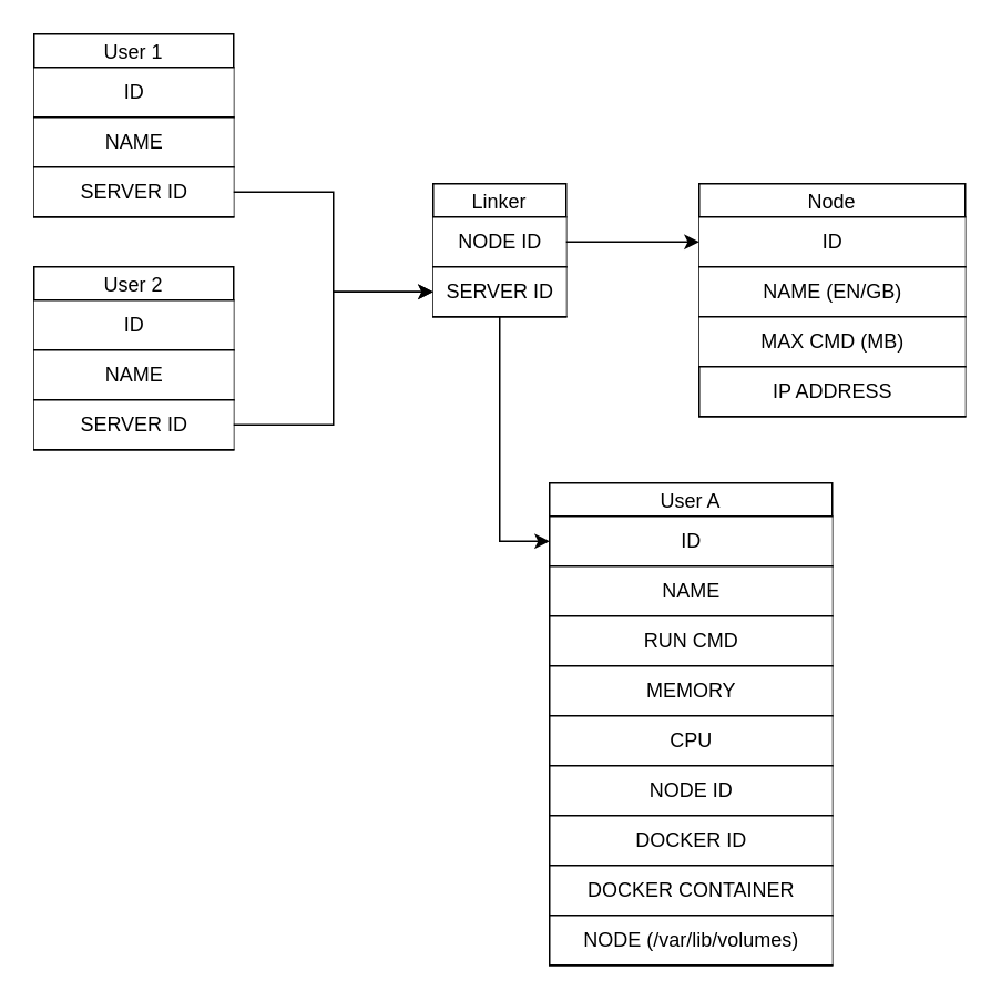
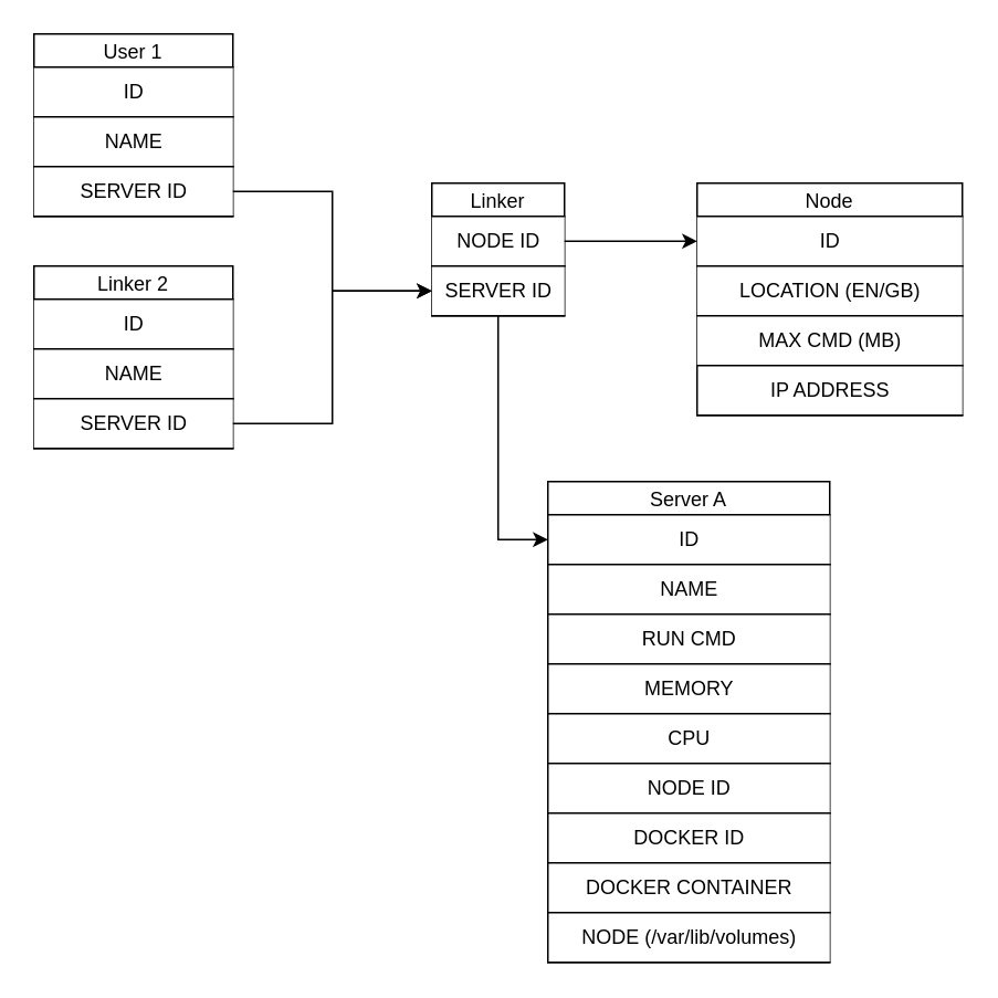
  <mxCell id="0" />
  <mxCell id="1" parent="0" />
- <mxCell id="2" value="User 2" style="swimlane;fontStyle=0;childLayout=stackLayout;horizontal=1;startSize=20;fillColor=#ffffff;horizontalStack=0;resizeParent=1;resizeParentMax=0;resizeLast=0;collapsible=0;marginBottom=0;swimlaneFillColor=#ffffff;" vertex="1" parent="1"><mxGeometry x="20" y="160" width="120" height="110" as="geometry" /></mxCell>
+ <mxCell id="2" value="Linker 2" style="swimlane;fontStyle=0;childLayout=stackLayout;horizontal=1;startSize=20;fillColor=#ffffff;horizontalStack=0;resizeParent=1;resizeParentMax=0;resizeLast=0;collapsible=0;marginBottom=0;swimlaneFillColor=#ffffff;" vertex="1" parent="1"><mxGeometry x="20" y="160" width="120" height="110" as="geometry" /></mxCell>
  <mxCell id="3" value="ID" style="html=1;dashed=0;whitespace=wrap;shape=partialRectangle;right=0;left=0;" vertex="1" parent="2"><mxGeometry y="20" width="120" height="30" as="geometry" /></mxCell>
  <mxCell id="4" value="NAME" style="html=1;dashed=0;whitespace=wrap;shape=partialRectangle;right=0;left=0;" vertex="1" parent="2"><mxGeometry y="50" width="120" height="30" as="geometry" /></mxCell>
  <mxCell id="5" value="SERVER ID" style="html=1;dashed=0;whitespace=wrap;shape=partialRectangle;right=0;left=0;" vertex="1" parent="2"><mxGeometry y="80" width="120" height="30" as="geometry" /></mxCell>
- <mxCell id="6" value="User A" style="swimlane;fontStyle=0;childLayout=stackLayout;horizontal=1;startSize=20;fillColor=#ffffff;horizontalStack=0;resizeParent=1;resizeParentMax=0;resizeLast=0;collapsible=0;marginBottom=0;swimlaneFillColor=#ffffff;" vertex="1" parent="1"><mxGeometry x="330" y="290" width="170" height="290" as="geometry" /></mxCell>
+ <mxCell id="6" value="Server A" style="swimlane;fontStyle=0;childLayout=stackLayout;horizontal=1;startSize=20;fillColor=#ffffff;horizontalStack=0;resizeParent=1;resizeParentMax=0;resizeLast=0;collapsible=0;marginBottom=0;swimlaneFillColor=#ffffff;" vertex="1" parent="1"><mxGeometry x="330" y="290" width="170" height="290" as="geometry" /></mxCell>
  <mxCell id="7" value="ID" style="html=1;dashed=0;whitespace=wrap;shape=partialRectangle;right=0;" vertex="1" parent="6"><mxGeometry y="20" width="170" height="30" as="geometry" /></mxCell>
  <mxCell id="8" value="NAME" style="html=1;dashed=0;whitespace=wrap;shape=partialRectangle;right=0;" vertex="1" parent="6"><mxGeometry y="50" width="170" height="30" as="geometry" /></mxCell>
  <mxCell id="9" value="RUN CMD" style="html=1;dashed=0;whitespace=wrap;shape=partialRectangle;right=0;" vertex="1" parent="6"><mxGeometry y="80" width="170" height="30" as="geometry" /></mxCell>
  <mxCell id="10" value="MEMORY" style="html=1;dashed=0;whitespace=wrap;shape=partialRectangle;right=0;" vertex="1" parent="6"><mxGeometry y="110" width="170" height="30" as="geometry" /></mxCell>
  <mxCell id="11" value="CPU" style="html=1;dashed=0;whitespace=wrap;shape=partialRectangle;right=0;" vertex="1" parent="6"><mxGeometry y="140" width="170" height="30" as="geometry" /></mxCell>
  <mxCell id="12" value="NODE ID" style="html=1;dashed=0;whitespace=wrap;shape=partialRectangle;right=0;" vertex="1" parent="6"><mxGeometry y="170" width="170" height="30" as="geometry" /></mxCell>
  <mxCell id="13" value="DOCKER ID" style="html=1;dashed=0;whitespace=wrap;shape=partialRectangle;right=0;" vertex="1" parent="6"><mxGeometry y="200" width="170" height="30" as="geometry" /></mxCell>
  <mxCell id="14" value="DOCKER CONTAINER" style="html=1;dashed=0;whitespace=wrap;shape=partialRectangle;right=0;" vertex="1" parent="6"><mxGeometry y="230" width="170" height="30" as="geometry" /></mxCell>
  <mxCell id="15" value="NODE (/var/lib/volumes)" style="html=1;dashed=0;whitespace=wrap;shape=partialRectangle;right=0;" vertex="1" parent="6"><mxGeometry y="260" width="170" height="30" as="geometry" /></mxCell>
  <mxCell id="16" value="Linker" style="swimlane;fontStyle=0;childLayout=stackLayout;horizontal=1;startSize=20;fillColor=#ffffff;horizontalStack=0;resizeParent=1;resizeParentMax=0;resizeLast=0;collapsible=0;marginBottom=0;swimlaneFillColor=#ffffff;" vertex="1" parent="1"><mxGeometry x="260" y="110" width="80" height="80" as="geometry" /></mxCell>
  <mxCell id="17" value="NODE ID" style="html=1;dashed=0;whitespace=wrap;shape=partialRectangle;right=0;left=0;" vertex="1" parent="16"><mxGeometry y="20" width="80" height="30" as="geometry" /></mxCell>
  <mxCell id="18" value="SERVER ID" style="html=1;dashed=0;whitespace=wrap;shape=partialRectangle;right=0;left=0;" vertex="1" parent="16"><mxGeometry y="50" width="80" height="30" as="geometry" /></mxCell>
  <mxCell id="19" value="User 1" style="swimlane;fontStyle=0;childLayout=stackLayout;horizontal=1;startSize=20;fillColor=#ffffff;horizontalStack=0;resizeParent=1;resizeParentMax=0;resizeLast=0;collapsible=0;marginBottom=0;swimlaneFillColor=#ffffff;" vertex="1" parent="1"><mxGeometry x="20" y="20" width="120" height="110" as="geometry" /></mxCell>
  <mxCell id="20" value="ID" style="html=1;dashed=0;whitespace=wrap;shape=partialRectangle;right=0;left=0;" vertex="1" parent="19"><mxGeometry y="20" width="120" height="30" as="geometry" /></mxCell>
  <mxCell id="21" value="NAME" style="html=1;dashed=0;whitespace=wrap;shape=partialRectangle;right=0;left=0;" vertex="1" parent="19"><mxGeometry y="50" width="120" height="30" as="geometry" /></mxCell>
  <mxCell id="22" value="SERVER ID" style="html=1;dashed=0;whitespace=wrap;shape=partialRectangle;right=0;left=0;" vertex="1" parent="19"><mxGeometry y="80" width="120" height="30" as="geometry" /></mxCell>
  <mxCell id="23" style="edgeStyle=orthogonalEdgeStyle;rounded=0;orthogonalLoop=1;jettySize=auto;html=1;entryX=0;entryY=0.5;entryDx=0;entryDy=0;" edge="1" parent="1" source="22" target="18"><mxGeometry relative="1" as="geometry" /></mxCell>
  <mxCell id="24" style="edgeStyle=orthogonalEdgeStyle;rounded=0;orthogonalLoop=1;jettySize=auto;html=1;entryX=0;entryY=0.5;entryDx=0;entryDy=0;" edge="1" parent="1" source="5" target="18"><mxGeometry relative="1" as="geometry" /></mxCell>
  <mxCell id="25" value="Node" style="swimlane;fontStyle=0;childLayout=stackLayout;horizontal=1;startSize=20;fillColor=#ffffff;horizontalStack=0;resizeParent=1;resizeParentMax=0;resizeLast=0;collapsible=0;marginBottom=0;swimlaneFillColor=#ffffff;" vertex="1" parent="1"><mxGeometry x="420" y="110" width="160" height="140" as="geometry" /></mxCell>
  <mxCell id="26" value="ID" style="html=1;dashed=0;whitespace=wrap;shape=partialRectangle;right=0;left=0;" vertex="1" parent="25"><mxGeometry y="20" width="160" height="30" as="geometry" /></mxCell>
- <mxCell id="27" value="NAME (EN/GB)" style="html=1;dashed=0;whitespace=wrap;shape=partialRectangle;right=0;left=0;" vertex="1" parent="25"><mxGeometry y="50" width="160" height="30" as="geometry" /></mxCell>
+ <mxCell id="27" value="LOCATION (EN/GB)" style="html=1;dashed=0;whitespace=wrap;shape=partialRectangle;right=0;left=0;" vertex="1" parent="25"><mxGeometry y="50" width="160" height="30" as="geometry" /></mxCell>
  <mxCell id="28" value="MAX CMD (MB)" style="html=1;dashed=0;whitespace=wrap;shape=partialRectangle;right=0;left=0;" vertex="1" parent="25"><mxGeometry y="80" width="160" height="30" as="geometry" /></mxCell>
  <mxCell id="29" value="IP ADDRESS" style="html=1;dashed=0;whitespace=wrap;shape=partialRectangle;right=0;" vertex="1" parent="25"><mxGeometry y="110" width="160" height="30" as="geometry" /></mxCell>
  <mxCell id="30" style="edgeStyle=orthogonalEdgeStyle;rounded=0;orthogonalLoop=1;jettySize=auto;html=1;entryX=0;entryY=0.5;entryDx=0;entryDy=0;exitX=0.5;exitY=1;exitDx=0;exitDy=0;" edge="1" parent="1" source="18" target="7"><mxGeometry relative="1" as="geometry"><Array as="points"><mxPoint x="300" y="325" /></Array></mxGeometry></mxCell>
  <mxCell id="31" style="edgeStyle=orthogonalEdgeStyle;rounded=0;orthogonalLoop=1;jettySize=auto;html=1;entryX=0;entryY=0.5;entryDx=0;entryDy=0;" edge="1" parent="1" source="17" target="26"><mxGeometry relative="1" as="geometry" /></mxCell>
